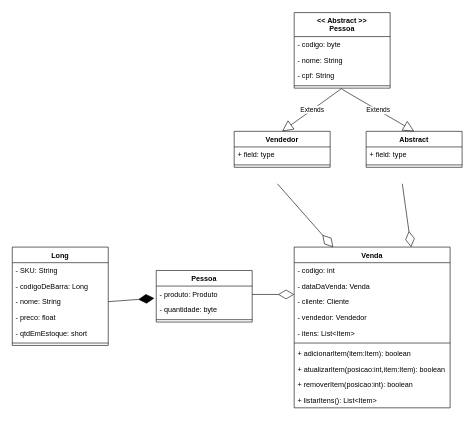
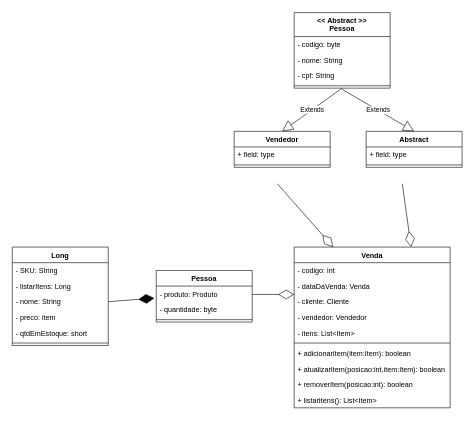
  <mxCell id="0" />
  <mxCell id="1" parent="0" />
  <mxCell id="2" value="Long" style="swimlane;fontStyle=1;align=center;verticalAlign=top;childLayout=stackLayout;horizontal=1;startSize=26;horizontalStack=0;resizeParent=1;resizeParentMax=0;resizeLast=0;collapsible=1;marginBottom=0;" vertex="1" parent="1"><mxGeometry x="20" y="411" width="160" height="164" as="geometry" /></mxCell>
  <mxCell id="3" value="- SKU: String" style="text;strokeColor=none;fillColor=none;align=left;verticalAlign=top;spacingLeft=4;spacingRight=4;overflow=hidden;rotatable=0;points=[[0,0.5],[1,0.5]];portConstraint=eastwest;" vertex="1" parent="2"><mxGeometry y="26" width="160" height="26" as="geometry" /></mxCell>
- <mxCell id="4" value="- codigoDeBarra: Long" style="text;strokeColor=none;fillColor=none;align=left;verticalAlign=top;spacingLeft=4;spacingRight=4;overflow=hidden;rotatable=0;points=[[0,0.5],[1,0.5]];portConstraint=eastwest;" vertex="1" parent="2"><mxGeometry y="52" width="160" height="26" as="geometry" /></mxCell>
+ <mxCell id="4" value="- listarItens: Long" style="text;strokeColor=none;fillColor=none;align=left;verticalAlign=top;spacingLeft=4;spacingRight=4;overflow=hidden;rotatable=0;points=[[0,0.5],[1,0.5]];portConstraint=eastwest;" vertex="1" parent="2"><mxGeometry y="52" width="160" height="26" as="geometry" /></mxCell>
  <mxCell id="5" value="- nome: String" style="text;strokeColor=none;fillColor=none;align=left;verticalAlign=top;spacingLeft=4;spacingRight=4;overflow=hidden;rotatable=0;points=[[0,0.5],[1,0.5]];portConstraint=eastwest;" vertex="1" parent="2"><mxGeometry y="78" width="160" height="26" as="geometry" /></mxCell>
- <mxCell id="6" value="- preco: float" style="text;strokeColor=none;fillColor=none;align=left;verticalAlign=top;spacingLeft=4;spacingRight=4;overflow=hidden;rotatable=0;points=[[0,0.5],[1,0.5]];portConstraint=eastwest;" vertex="1" parent="2"><mxGeometry y="104" width="160" height="26" as="geometry" /></mxCell>
+ <mxCell id="6" value="- preco: item" style="text;strokeColor=none;fillColor=none;align=left;verticalAlign=top;spacingLeft=4;spacingRight=4;overflow=hidden;rotatable=0;points=[[0,0.5],[1,0.5]];portConstraint=eastwest;" vertex="1" parent="2"><mxGeometry y="104" width="160" height="26" as="geometry" /></mxCell>
  <mxCell id="7" value="- qtdEmEstoque: short" style="text;strokeColor=none;fillColor=none;align=left;verticalAlign=top;spacingLeft=4;spacingRight=4;overflow=hidden;rotatable=0;points=[[0,0.5],[1,0.5]];portConstraint=eastwest;" vertex="1" parent="2"><mxGeometry y="130" width="160" height="26" as="geometry" /></mxCell>
  <mxCell id="8" value="" style="line;strokeWidth=1;fillColor=none;align=left;verticalAlign=middle;spacingTop=-1;spacingLeft=3;spacingRight=3;rotatable=0;labelPosition=right;points=[];portConstraint=eastwest;strokeColor=inherit;" vertex="1" parent="2"><mxGeometry y="156" width="160" height="8" as="geometry" /></mxCell>
  <mxCell id="9" value="Venda" style="swimlane;fontStyle=1;align=center;verticalAlign=top;childLayout=stackLayout;horizontal=1;startSize=26;horizontalStack=0;resizeParent=1;resizeParentMax=0;resizeLast=0;collapsible=1;marginBottom=0;" vertex="1" parent="1"><mxGeometry x="490" y="411" width="260" height="268" as="geometry" /></mxCell>
  <mxCell id="10" value="- codigo: int" style="text;strokeColor=none;fillColor=none;align=left;verticalAlign=top;spacingLeft=4;spacingRight=4;overflow=hidden;rotatable=0;points=[[0,0.5],[1,0.5]];portConstraint=eastwest;" vertex="1" parent="9"><mxGeometry y="26" width="260" height="26" as="geometry" /></mxCell>
  <mxCell id="11" value="- dataDaVenda: Venda" style="text;strokeColor=none;fillColor=none;align=left;verticalAlign=top;spacingLeft=4;spacingRight=4;overflow=hidden;rotatable=0;points=[[0,0.5],[1,0.5]];portConstraint=eastwest;" vertex="1" parent="9"><mxGeometry y="52" width="260" height="26" as="geometry" /></mxCell>
  <mxCell id="12" value="- cliente: Cliente" style="text;strokeColor=none;fillColor=none;align=left;verticalAlign=top;spacingLeft=4;spacingRight=4;overflow=hidden;rotatable=0;points=[[0,0.5],[1,0.5]];portConstraint=eastwest;" vertex="1" parent="9"><mxGeometry y="78" width="260" height="26" as="geometry" /></mxCell>
  <mxCell id="13" value="- vendedor: Vendedor" style="text;strokeColor=none;fillColor=none;align=left;verticalAlign=top;spacingLeft=4;spacingRight=4;overflow=hidden;rotatable=0;points=[[0,0.5],[1,0.5]];portConstraint=eastwest;" vertex="1" parent="9"><mxGeometry y="104" width="260" height="26" as="geometry" /></mxCell>
  <mxCell id="14" value="- itens: List&lt;Item&gt;" style="text;strokeColor=none;fillColor=none;align=left;verticalAlign=top;spacingLeft=4;spacingRight=4;overflow=hidden;rotatable=0;points=[[0,0.5],[1,0.5]];portConstraint=eastwest;" vertex="1" parent="9"><mxGeometry y="130" width="260" height="26" as="geometry" /></mxCell>
  <mxCell id="15" value="" style="line;strokeWidth=1;fillColor=none;align=left;verticalAlign=middle;spacingTop=-1;spacingLeft=3;spacingRight=3;rotatable=0;labelPosition=right;points=[];portConstraint=eastwest;strokeColor=inherit;" vertex="1" parent="9"><mxGeometry y="156" width="260" height="8" as="geometry" /></mxCell>
  <mxCell id="16" value="+ adicionarItem(item:Item): boolean" style="text;strokeColor=none;fillColor=none;align=left;verticalAlign=top;spacingLeft=4;spacingRight=4;overflow=hidden;rotatable=0;points=[[0,0.5],[1,0.5]];portConstraint=eastwest;" vertex="1" parent="9"><mxGeometry y="164" width="260" height="26" as="geometry" /></mxCell>
  <mxCell id="17" value="+ atualizarItem(posicao:int,item:Item): boolean" style="text;strokeColor=none;fillColor=none;align=left;verticalAlign=top;spacingLeft=4;spacingRight=4;overflow=hidden;rotatable=0;points=[[0,0.5],[1,0.5]];portConstraint=eastwest;" vertex="1" parent="9"><mxGeometry y="190" width="260" height="26" as="geometry" /></mxCell>
  <mxCell id="18" value="+ removerItem(posicao:int): boolean" style="text;strokeColor=none;fillColor=none;align=left;verticalAlign=top;spacingLeft=4;spacingRight=4;overflow=hidden;rotatable=0;points=[[0,0.5],[1,0.5]];portConstraint=eastwest;" vertex="1" parent="9"><mxGeometry y="216" width="260" height="26" as="geometry" /></mxCell>
  <mxCell id="19" value="+ listarItens(): List&lt;Item&gt;" style="text;strokeColor=none;fillColor=none;align=left;verticalAlign=top;spacingLeft=4;spacingRight=4;overflow=hidden;rotatable=0;points=[[0,0.5],[1,0.5]];portConstraint=eastwest;" vertex="1" parent="9"><mxGeometry y="242" width="260" height="26" as="geometry" /></mxCell>
  <mxCell id="20" value="&lt;&lt; Abstract &gt;&gt;&#10;Pessoa" style="swimlane;fontStyle=1;align=center;verticalAlign=top;childLayout=stackLayout;horizontal=1;startSize=40;horizontalStack=0;resizeParent=1;resizeParentMax=0;resizeLast=0;collapsible=1;marginBottom=0;" vertex="1" parent="1"><mxGeometry x="490" y="20" width="160" height="126" as="geometry" /></mxCell>
  <mxCell id="21" value="- codigo: byte" style="text;strokeColor=none;fillColor=none;align=left;verticalAlign=top;spacingLeft=4;spacingRight=4;overflow=hidden;rotatable=0;points=[[0,0.5],[1,0.5]];portConstraint=eastwest;" vertex="1" parent="20"><mxGeometry y="40" width="160" height="26" as="geometry" /></mxCell>
  <mxCell id="22" value="- nome: String" style="text;strokeColor=none;fillColor=none;align=left;verticalAlign=top;spacingLeft=4;spacingRight=4;overflow=hidden;rotatable=0;points=[[0,0.5],[1,0.5]];portConstraint=eastwest;" vertex="1" parent="20"><mxGeometry y="66" width="160" height="26" as="geometry" /></mxCell>
  <mxCell id="23" value="- cpf: String" style="text;strokeColor=none;fillColor=none;align=left;verticalAlign=top;spacingLeft=4;spacingRight=4;overflow=hidden;rotatable=0;points=[[0,0.5],[1,0.5]];portConstraint=eastwest;" vertex="1" parent="20"><mxGeometry y="92" width="160" height="26" as="geometry" /></mxCell>
  <mxCell id="24" value="" style="line;strokeWidth=1;fillColor=none;align=left;verticalAlign=middle;spacingTop=-1;spacingLeft=3;spacingRight=3;rotatable=0;labelPosition=right;points=[];portConstraint=eastwest;strokeColor=inherit;" vertex="1" parent="20"><mxGeometry y="118" width="160" height="8" as="geometry" /></mxCell>
  <mxCell id="25" value="Abstract" style="swimlane;fontStyle=1;align=center;verticalAlign=top;childLayout=stackLayout;horizontal=1;startSize=26;horizontalStack=0;resizeParent=1;resizeParentMax=0;resizeLast=0;collapsible=1;marginBottom=0;" vertex="1" parent="1"><mxGeometry x="610" y="218" width="160" height="60" as="geometry" /></mxCell>
  <mxCell id="26" value="+ field: type" style="text;strokeColor=none;fillColor=none;align=left;verticalAlign=top;spacingLeft=4;spacingRight=4;overflow=hidden;rotatable=0;points=[[0,0.5],[1,0.5]];portConstraint=eastwest;" vertex="1" parent="25"><mxGeometry y="26" width="160" height="26" as="geometry" /></mxCell>
  <mxCell id="27" value="" style="line;strokeWidth=1;fillColor=none;align=left;verticalAlign=middle;spacingTop=-1;spacingLeft=3;spacingRight=3;rotatable=0;labelPosition=right;points=[];portConstraint=eastwest;strokeColor=inherit;" vertex="1" parent="25"><mxGeometry y="52" width="160" height="8" as="geometry" /></mxCell>
  <mxCell id="28" value="Vendedor" style="swimlane;fontStyle=1;align=center;verticalAlign=top;childLayout=stackLayout;horizontal=1;startSize=26;horizontalStack=0;resizeParent=1;resizeParentMax=0;resizeLast=0;collapsible=1;marginBottom=0;" vertex="1" parent="1"><mxGeometry x="390" y="218" width="160" height="60" as="geometry" /></mxCell>
  <mxCell id="29" value="+ field: type" style="text;strokeColor=none;fillColor=none;align=left;verticalAlign=top;spacingLeft=4;spacingRight=4;overflow=hidden;rotatable=0;points=[[0,0.5],[1,0.5]];portConstraint=eastwest;" vertex="1" parent="28"><mxGeometry y="26" width="160" height="26" as="geometry" /></mxCell>
  <mxCell id="30" value="" style="line;strokeWidth=1;fillColor=none;align=left;verticalAlign=middle;spacingTop=-1;spacingLeft=3;spacingRight=3;rotatable=0;labelPosition=right;points=[];portConstraint=eastwest;strokeColor=inherit;" vertex="1" parent="28"><mxGeometry y="52" width="160" height="8" as="geometry" /></mxCell>
  <mxCell id="31" value="Extends" style="endArrow=block;endSize=16;endFill=0;html=1;rounded=0;entryX=0.5;entryY=0;entryDx=0;entryDy=0;exitX=0.5;exitY=1.25;exitDx=0;exitDy=0;exitPerimeter=0;" edge="1" parent="1" source="24" target="25"><mxGeometry width="160" relative="1" as="geometry"><mxPoint x="580" y="134" as="sourcePoint" /><mxPoint x="630" y="164" as="targetPoint" /></mxGeometry></mxCell>
  <mxCell id="32" value="Extends" style="endArrow=block;endSize=16;endFill=0;html=1;rounded=0;entryX=0.5;entryY=0;entryDx=0;entryDy=0;exitX=0.5;exitY=1;exitDx=0;exitDy=0;" edge="1" parent="1" source="20" target="28"><mxGeometry width="160" relative="1" as="geometry"><mxPoint x="470" y="164" as="sourcePoint" /><mxPoint x="630" y="164" as="targetPoint" /></mxGeometry></mxCell>
  <mxCell id="33" value="" style="endArrow=diamondThin;endFill=0;endSize=24;html=1;rounded=0;exitX=0.377;exitY=1.058;exitDx=0;exitDy=0;exitPerimeter=0;entryX=0.75;entryY=0;entryDx=0;entryDy=0;" edge="1" parent="1" target="9"><mxGeometry width="160" relative="1" as="geometry"><mxPoint x="670.32" y="305.508" as="sourcePoint" /><mxPoint x="580" y="390" as="targetPoint" /></mxGeometry></mxCell>
  <mxCell id="34" value="" style="endArrow=diamondThin;endFill=0;endSize=24;html=1;rounded=0;entryX=0.25;entryY=0;entryDx=0;entryDy=0;exitX=0.45;exitY=1.058;exitDx=0;exitDy=0;exitPerimeter=0;" edge="1" parent="1" target="9"><mxGeometry width="160" relative="1" as="geometry"><mxPoint x="462" y="305.508" as="sourcePoint" /><mxPoint x="580" y="390" as="targetPoint" /></mxGeometry></mxCell>
  <mxCell id="35" value="Pessoa" style="swimlane;fontStyle=1;align=center;verticalAlign=top;childLayout=stackLayout;horizontal=1;startSize=26;horizontalStack=0;resizeParent=1;resizeParentMax=0;resizeLast=0;collapsible=1;marginBottom=0;" vertex="1" parent="1"><mxGeometry x="260" y="450" width="160" height="86" as="geometry" /></mxCell>
  <mxCell id="36" value="- produto: Produto" style="text;strokeColor=none;fillColor=none;align=left;verticalAlign=top;spacingLeft=4;spacingRight=4;overflow=hidden;rotatable=0;points=[[0,0.5],[1,0.5]];portConstraint=eastwest;" vertex="1" parent="35"><mxGeometry y="26" width="160" height="26" as="geometry" /></mxCell>
  <mxCell id="37" value="- quantidade: byte" style="text;strokeColor=none;fillColor=none;align=left;verticalAlign=top;spacingLeft=4;spacingRight=4;overflow=hidden;rotatable=0;points=[[0,0.5],[1,0.5]];portConstraint=eastwest;" vertex="1" parent="35"><mxGeometry y="52" width="160" height="26" as="geometry" /></mxCell>
  <mxCell id="38" value="" style="line;strokeWidth=1;fillColor=none;align=left;verticalAlign=middle;spacingTop=-1;spacingLeft=3;spacingRight=3;rotatable=0;labelPosition=right;points=[];portConstraint=eastwest;strokeColor=inherit;" vertex="1" parent="35"><mxGeometry y="78" width="160" height="8" as="geometry" /></mxCell>
  <mxCell id="39" value="" style="endArrow=diamondThin;endFill=1;endSize=24;html=1;rounded=0;entryX=-0.02;entryY=0.78;entryDx=0;entryDy=0;entryPerimeter=0;exitX=1;exitY=0.5;exitDx=0;exitDy=0;" edge="1" parent="1" source="5" target="36"><mxGeometry width="160" relative="1" as="geometry"><mxPoint x="260" y="550" as="sourcePoint" /><mxPoint x="420" y="550" as="targetPoint" /></mxGeometry></mxCell>
  <mxCell id="40" value="" style="endArrow=diamondThin;endFill=0;endSize=24;html=1;rounded=0;" edge="1" parent="1"><mxGeometry width="160" relative="1" as="geometry"><mxPoint x="420" y="490" as="sourcePoint" /><mxPoint x="490" y="490" as="targetPoint" /></mxGeometry></mxCell>
